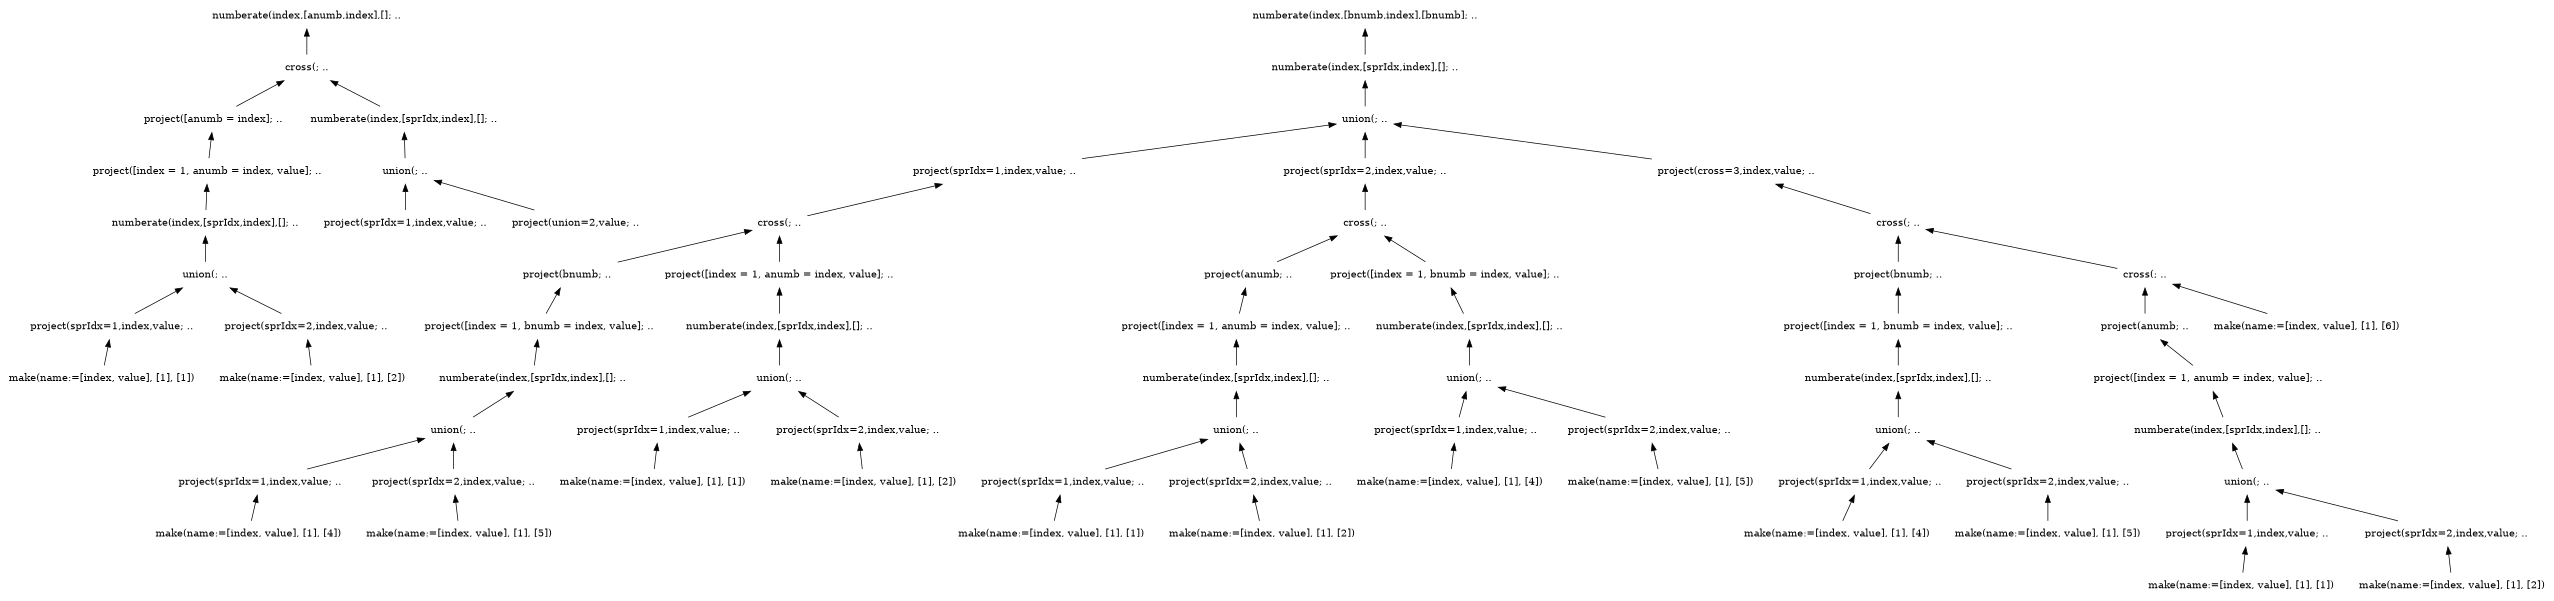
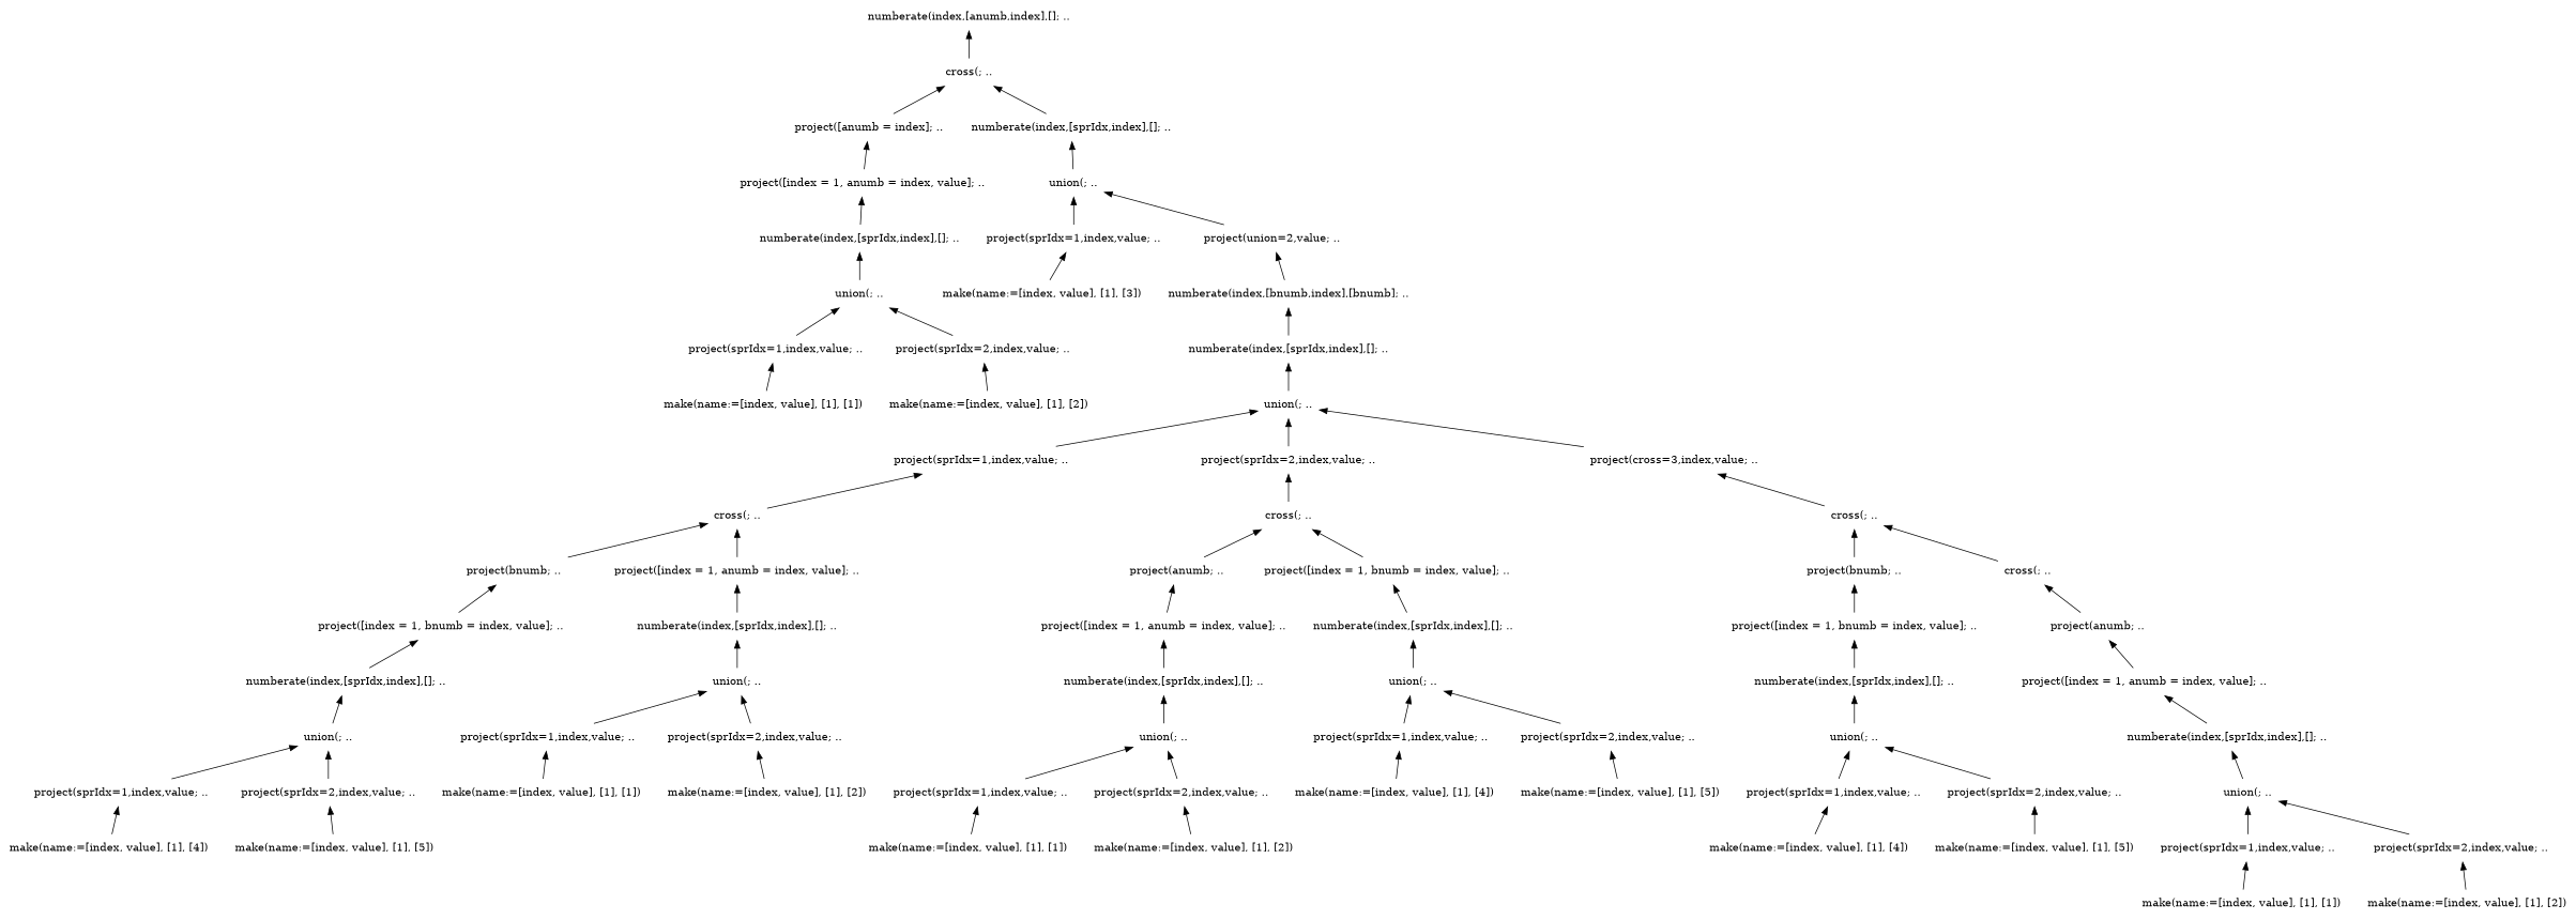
  digraph {
    node [shape=plaintext]
    edge [arrowhead=none arrowtail=normal color=black dir=both fontcolor=black weight=1]
    n1 [label="make(name:=[index, value], [1], [1])"]
    n2 [label="project(sprIdx=1,index,value; .."]
    n3 [label="make(name:=[index, value], [1], [2])"]
    n4 [label="project(sprIdx=2,index,value; .."]
    n5 [label="union(; .."]
    n6 [label="numberate(index,[sprIdx,index],[]; .."]
    n7 [label="project([index = 1, anumb = index, value]; .."]
    n8 [label="project([anumb = index]; .."]
+   n9 [label="make(name:=[index, value], [1], [3])"]
    n10 [label="project(sprIdx=1,index,value; .."]
    n11 [label="make(name:=[index, value], [1], [4])"]
    n12 [label="project(sprIdx=1,index,value; .."]
    n13 [label="make(name:=[index, value], [1], [5])"]
    n14 [label="project(sprIdx=2,index,value; .."]
    n15 [label="union(; .."]
    n16 [label="numberate(index,[sprIdx,index],[]; .."]
    n17 [label="project([index = 1, bnumb = index, value]; .."]
    n18 [label="project(bnumb; .."]
    n19 [label="make(name:=[index, value], [1], [1])"]
    n20 [label="project(sprIdx=1,index,value; .."]
    n21 [label="make(name:=[index, value], [1], [2])"]
    n22 [label="project(sprIdx=2,index,value; .."]
    n23 [label="union(; .."]
    n24 [label="numberate(index,[sprIdx,index],[]; .."]
    n25 [label="project([index = 1, anumb = index, value]; .."]
    n26 [label="cross(; .."]
    n27 [label="project(sprIdx=1,index,value; .."]
    n28 [label="make(name:=[index, value], [1], [1])"]
    n29 [label="project(sprIdx=1,index,value; .."]
    n30 [label="make(name:=[index, value], [1], [2])"]
    n31 [label="project(sprIdx=2,index,value; .."]
    n32 [label="union(; .."]
    n33 [label="numberate(index,[sprIdx,index],[]; .."]
    n34 [label="project([index = 1, anumb = index, value]; .."]
    n35 [label="project(anumb; .."]
    n36 [label="make(name:=[index, value], [1], [4])"]
    n37 [label="project(sprIdx=1,index,value; .."]
    n38 [label="make(name:=[index, value], [1], [5])"]
    n39 [label="project(sprIdx=2,index,value; .."]
    n40 [label="union(; .."]
    n41 [label="numberate(index,[sprIdx,index],[]; .."]
    n42 [label="project([index = 1, bnumb = index, value]; .."]
    n43 [label="cross(; .."]
    n44 [label="project(sprIdx=2,index,value; .."]
    n45 [label="make(name:=[index, value], [1], [4])"]
    n46 [label="project(sprIdx=1,index,value; .."]
    n47 [label="make(name:=[index, value], [1], [5])"]
    n48 [label="project(sprIdx=2,index,value; .."]
    n49 [label="union(; .."]
    n50 [label="numberate(index,[sprIdx,index],[]; .."]
    n51 [label="project([index = 1, bnumb = index, value]; .."]
    n52 [label="project(bnumb; .."]
    n53 [label="make(name:=[index, value], [1], [1])"]
    n54 [label="project(sprIdx=1,index,value; .."]
    n55 [label="make(name:=[index, value], [1], [2])"]
    n56 [label="project(sprIdx=2,index,value; .."]
    n57 [label="union(; .."]
    n58 [label="numberate(index,[sprIdx,index],[]; .."]
    n59 [label="project([index = 1, anumb = index, value]; .."]
    n60 [label="project(anumb; .."]
-   n61 [label="make(name:=[index, value], [1], [6])"]
    n62 [label="cross(; .."]
    n63 [label="cross(; .."]
    n64 [label="project(cross=3,index,value; .."]
    n65 [label="union(; .."]
    n66 [label="numberate(index,[sprIdx,index],[]; .."]
    n67 [label="numberate(index,[bnumb,index],[bnumb]; .."]
    n68 [label="project(union=2,value; .."]
    n69 [label="union(; .."]
    n70 [label="numberate(index,[sprIdx,index],[]; .."]
    n71 [label="cross(; .."]
    n72 [label="numberate(index,[anumb,index],[]; .."]
    n2 -> n1
    n4 -> n3
    n5 -> n2
    n5 -> n4
    n6 -> n5
    n7 -> n6
    n8 -> n7
+   n10 -> n9
    n12 -> n11
    n14 -> n13
    n15 -> n12
    n15 -> n14
    n16 -> n15
    n17 -> n16
    n18 -> n17
    n20 -> n19
    n22 -> n21
    n23 -> n20
    n23 -> n22
    n24 -> n23
    n25 -> n24
    n26 -> n18
    n26 -> n25
    n27 -> n26
    n29 -> n28
    n31 -> n30
    n32 -> n29
    n32 -> n31
    n33 -> n32
    n34 -> n33
    n35 -> n34
    n37 -> n36
    n39 -> n38
    n40 -> n37
    n40 -> n39
    n41 -> n40
    n42 -> n41
    n43 -> n35
    n43 -> n42
    n44 -> n43
    n46 -> n45
    n48 -> n47
    n49 -> n46
    n49 -> n48
    n50 -> n49
    n51 -> n50
    n52 -> n51
    n54 -> n53
    n56 -> n55
    n57 -> n54
    n57 -> n56
    n58 -> n57
    n59 -> n58
    n60 -> n59
    n62 -> n60
-   n62 -> n61
    n63 -> n52
    n63 -> n62
    n64 -> n63
    n65 -> n27
    n65 -> n44
    n65 -> n64
    n66 -> n65
    n67 -> n66
+   n68 -> n67
    n69 -> n10
    n69 -> n68
    n70 -> n69
    n71 -> n8
    n71 -> n70
    n72 -> n71
  }
